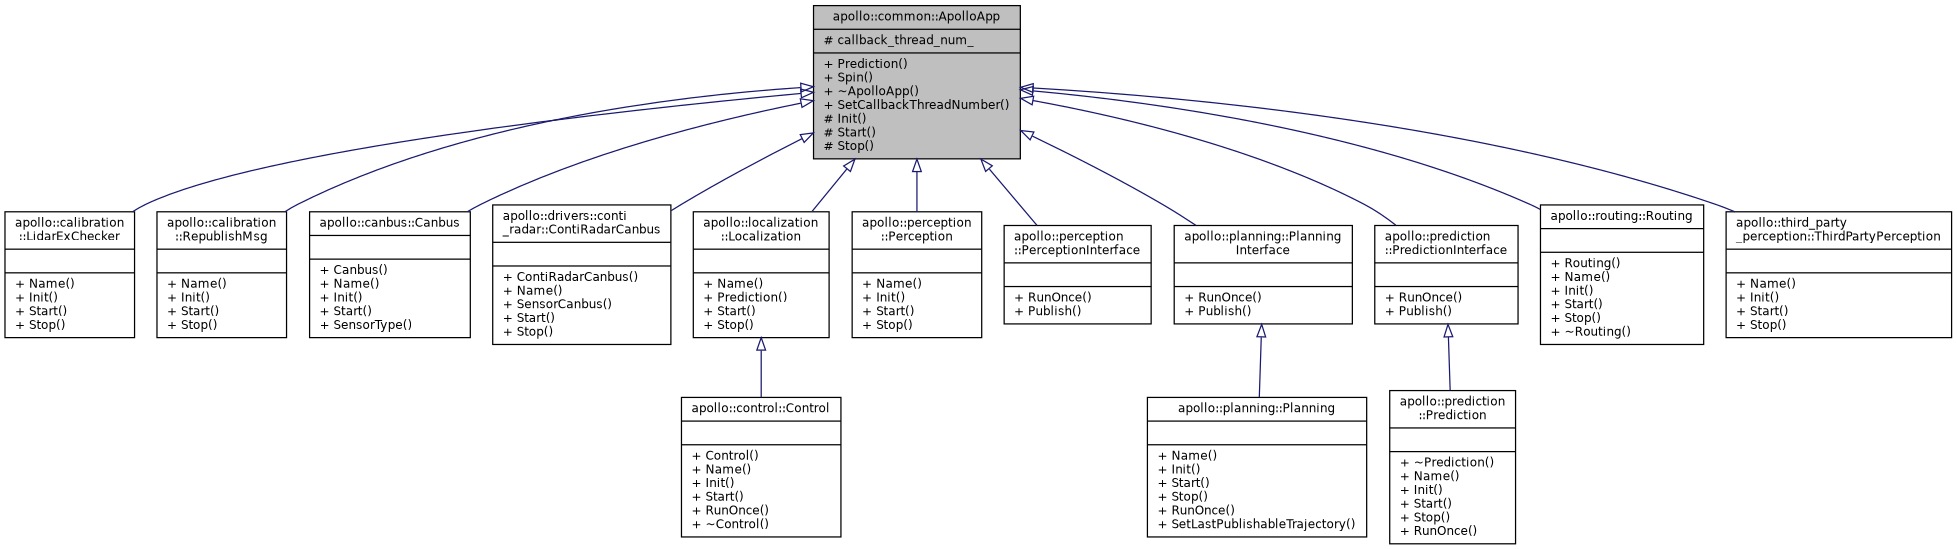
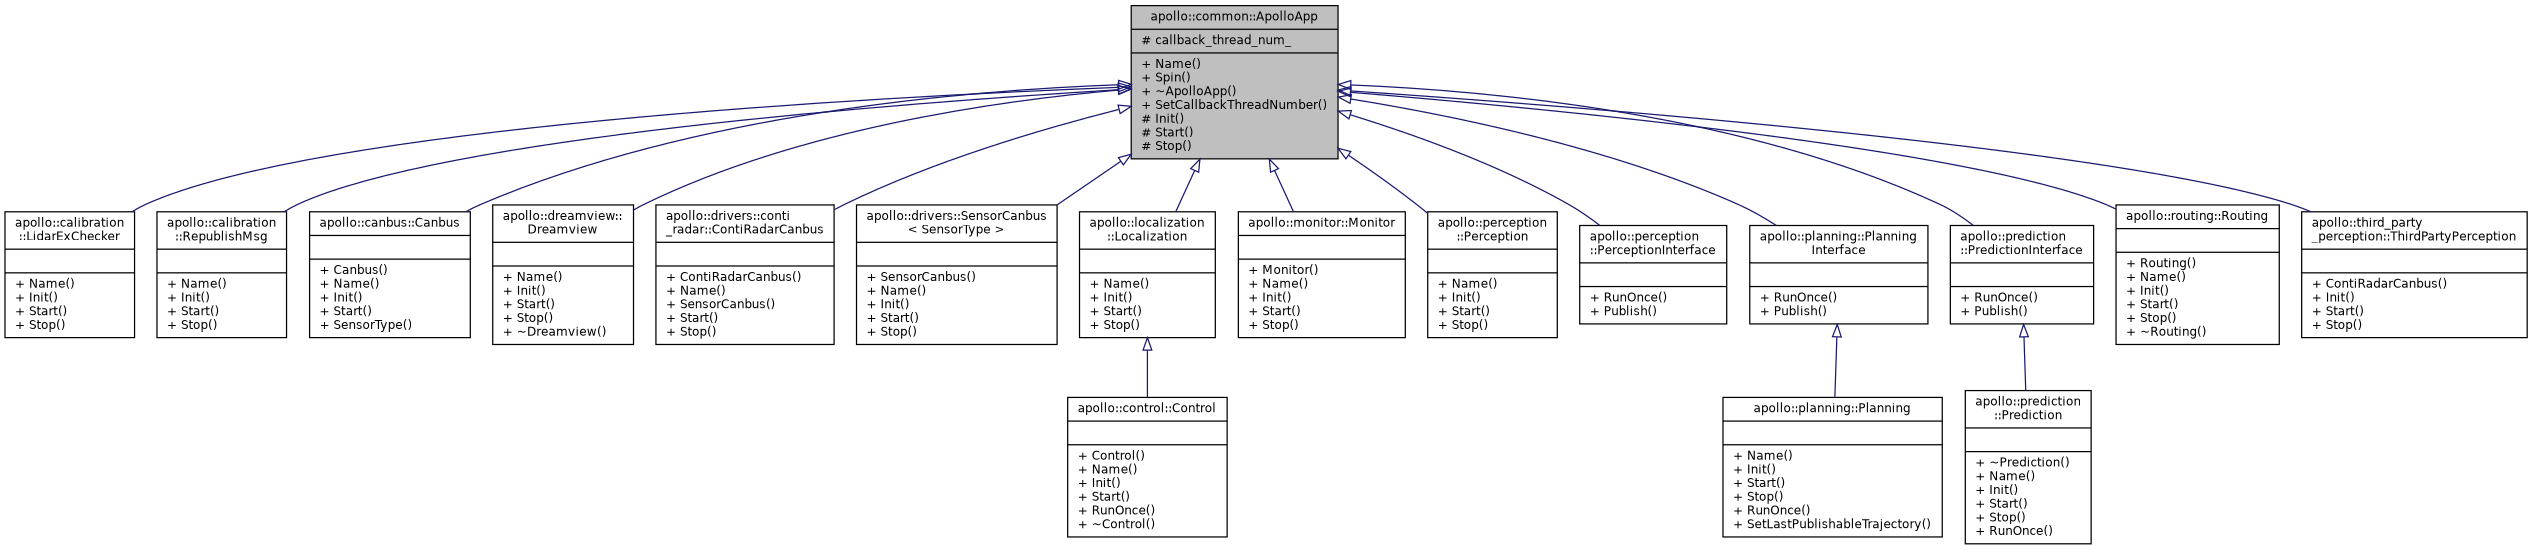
  digraph {
    node [color=black fillcolor=white fontname=Helvetica fontsize=10 shape=record style=filled]
    edge [arrowtail=onormal color=midnightblue dir=back fontname=Helvetica fontsize=10 labelfontname=Helvetica labelfontsize=10 style=solid]
-   n1 [fillcolor=grey75 fontcolor=black height=0.2 label="{apollo::common::ApolloApp\n|# callback_thread_num_\l|+ Prediction()\l+ Spin()\l+ ~ApolloApp()\l+ SetCallbackThreadNumber()\l# Init()\l# Start()\l# Stop()\l}" width=0.4]
+   n1 [fillcolor=grey75 fontcolor=black height=0.2 label="{apollo::common::ApolloApp\n|# callback_thread_num_\l|+ Name()\l+ Spin()\l+ ~ApolloApp()\l+ SetCallbackThreadNumber()\l# Init()\l# Start()\l# Stop()\l}" width=0.4]
    n2 [height=0.2 label="{apollo::calibration\l::LidarExChecker\n||+ Name()\l+ Init()\l+ Start()\l+ Stop()\l}" width=0.4]
    n3 [height=0.2 label="{apollo::calibration\l::RepublishMsg\n||+ Name()\l+ Init()\l+ Start()\l+ Stop()\l}" width=0.4]
    n4 [height=0.2 label="{apollo::canbus::Canbus\n||+ Canbus()\l+ Name()\l+ Init()\l+ Start()\l+ SensorType()\l}" width=0.4]
+   n5 [height=0.2 label="{apollo::dreamview::\lDreamview\n||+ Name()\l+ Init()\l+ Start()\l+ Stop()\l+ ~Dreamview()\l}" width=0.4]
    n6 [height=0.2 label="{apollo::drivers::conti\l_radar::ContiRadarCanbus\n||+ ContiRadarCanbus()\l+ Name()\l+ SensorCanbus()\l+ Start()\l+ Stop()\l}" width=0.4]
-   n8 [height=0.2 label="{apollo::localization\l::Localization\n||+ Name()\l+ Prediction()\l+ Start()\l+ Stop()\l}" width=0.4]
+   n7 [height=0.2 label="{apollo::drivers::SensorCanbus\l\< SensorType \>\n||+ SensorCanbus()\l+ Name()\l+ Init()\l+ Start()\l+ Stop()\l}" width=0.4]
+   n8 [height=0.2 label="{apollo::localization\l::Localization\n||+ Name()\l+ Init()\l+ Start()\l+ Stop()\l}" width=0.4]
+   n9 [height=0.2 label="{apollo::monitor::Monitor\n||+ Monitor()\l+ Name()\l+ Init()\l+ Start()\l+ Stop()\l}" width=0.4]
    n10 [height=0.2 label="{apollo::perception\l::Perception\n||+ Name()\l+ Init()\l+ Start()\l+ Stop()\l}" width=0.4]
    n11 [height=0.2 label="{apollo::perception\l::PerceptionInterface\n||+ RunOnce()\l+ Publish()\l}" width=0.4]
    n12 [height=0.2 label="{apollo::planning::Planning\lInterface\n||+ RunOnce()\l+ Publish()\l}" width=0.4]
    n13 [height=0.2 label="{apollo::prediction\l::PredictionInterface\n||+ RunOnce()\l+ Publish()\l}" width=0.4]
    n14 [height=0.2 label="{apollo::routing::Routing\n||+ Routing()\l+ Name()\l+ Init()\l+ Start()\l+ Stop()\l+ ~Routing()\l}" width=0.4]
-   n15 [height=0.2 label="{apollo::third_party\l_perception::ThirdPartyPerception\n||+ Name()\l+ Init()\l+ Start()\l+ Stop()\l}" width=0.4]
+   n15 [height=0.2 label="{apollo::third_party\l_perception::ThirdPartyPerception\n||+ ContiRadarCanbus()\l+ Init()\l+ Start()\l+ Stop()\l}" width=0.4]
    n16 [height=0.2 label="{apollo::control::Control\n||+ Control()\l+ Name()\l+ Init()\l+ Start()\l+ RunOnce()\l+ ~Control()\l}" width=0.4]
    n17 [height=0.2 label="{apollo::planning::Planning\n||+ Name()\l+ Init()\l+ Start()\l+ Stop()\l+ RunOnce()\l+ SetLastPublishableTrajectory()\l}" width=0.4]
    n18 [height=0.2 label="{apollo::prediction\l::Prediction\n||+ ~Prediction()\l+ Name()\l+ Init()\l+ Start()\l+ Stop()\l+ RunOnce()\l}" width=0.4]
    n1 -> n2
    n1 -> n3
    n1 -> n4
+   n1 -> n5
    n1 -> n6
+   n1 -> n7
    n1 -> n8
+   n1 -> n9
    n1 -> n10
    n1 -> n11
    n1 -> n12
    n1 -> n13
    n1 -> n14
    n1 -> n15
    n8 -> n16
    n12 -> n17
    n13 -> n18
  }
